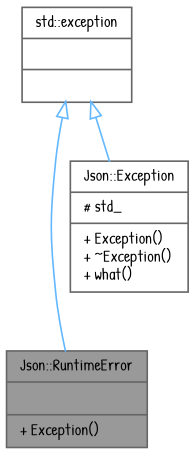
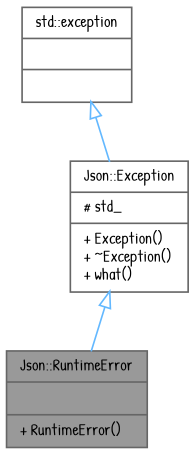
  digraph {
    fontname="Patrick Hand"
    node [color=gray40 fillcolor=white fontname="Patrick Hand" fontsize=10 shape=record style=filled]
    edge [arrowtail=onormal color=steelblue1 dir=back fontname="Patrick Hand" fontsize=10 labelfontname=Helvetica labelfontsize=10 style=solid]
-   n1 [fillcolor=grey60 fontcolor=black height=0.2 label="{Json::RuntimeError\n||+ Exception()\l}" width=0.4]
+   n1 [fillcolor=grey60 fontcolor=black height=0.2 label="{Json::RuntimeError\n||+ RuntimeError()\l}" width=0.4]
    n2 [height=0.2 label="{Json::Exception\n|# std_\l|+ Exception()\l+ ~Exception()\l+ what()\l}" width=0.4]
    n3 [height=0.2 label="{std::exception\n||}" width=0.4]
-   n3 -> n1
+   n2 -> n1
    n3 -> n2
  }
